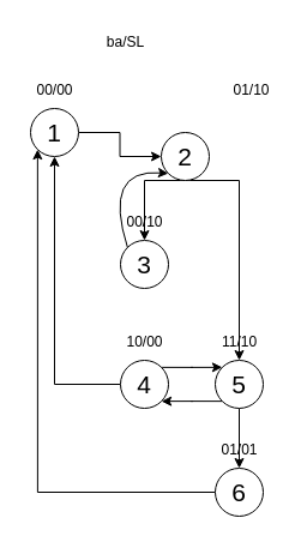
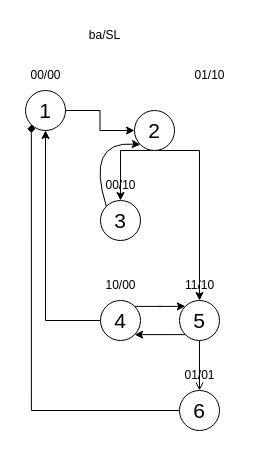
  <mxCell id="0" />
  <mxCell id="1" parent="0" />
  <mxCell id="2" style="edgeStyle=orthogonalEdgeStyle;rounded=0;orthogonalLoop=1;jettySize=auto;html=1;exitX=0.5;exitY=1;exitDx=0;exitDy=0;" edge="1" parent="1" source="8" target="10"><mxGeometry relative="1" as="geometry"><Array as="points"><mxPoint x="154" y="150" /><mxPoint x="120" y="150" /></Array></mxGeometry></mxCell>
  <mxCell id="3" style="edgeStyle=orthogonalEdgeStyle;rounded=0;orthogonalLoop=1;jettySize=auto;html=1;exitX=1;exitY=0.5;exitDx=0;exitDy=0;entryX=0;entryY=0.5;entryDx=0;entryDy=0;" edge="1" parent="1" source="4" target="8"><mxGeometry relative="1" as="geometry" /></mxCell>
  <mxCell id="4" value="&lt;font style=&quot;font-size: 21px;&quot;&gt;1&lt;/font&gt;" style="ellipse;whiteSpace=wrap;html=1;" vertex="1" parent="1"><mxGeometry x="25" y="90" width="40" height="40" as="geometry" /></mxCell>
  <mxCell id="5" value="ba/SL" style="text;html=1;align=center;verticalAlign=middle;resizable=0;points=[];autosize=1;strokeColor=none;fillColor=none;" vertex="1" parent="1"><mxGeometry x="79" y="20" width="50" height="30" as="geometry" /></mxCell>
  <mxCell id="6" value="00/00" style="text;html=1;align=center;verticalAlign=middle;resizable=0;points=[];autosize=1;strokeColor=none;fillColor=none;" vertex="1" parent="1"><mxGeometry x="20" y="60" width="50" height="30" as="geometry" /></mxCell>
  <mxCell id="7" style="edgeStyle=orthogonalEdgeStyle;rounded=0;orthogonalLoop=1;jettySize=auto;html=1;exitX=0.5;exitY=1;exitDx=0;exitDy=0;entryX=0.5;entryY=0;entryDx=0;entryDy=0;" edge="1" parent="1" source="8" target="17"><mxGeometry relative="1" as="geometry"><Array as="points"><mxPoint x="154" y="150" /><mxPoint x="199" y="150" /></Array></mxGeometry></mxCell>
  <mxCell id="8" value="&lt;font style=&quot;font-size: 21px;&quot;&gt;2&lt;/font&gt;" style="ellipse;whiteSpace=wrap;html=1;" vertex="1" parent="1"><mxGeometry x="134" y="110" width="40" height="40" as="geometry" /></mxCell>
  <mxCell id="9" value="01/10" style="text;html=1;align=center;verticalAlign=middle;resizable=0;points=[];autosize=1;strokeColor=none;fillColor=none;" vertex="1" parent="1"><mxGeometry x="184" y="60" width="50" height="30" as="geometry" /></mxCell>
  <mxCell id="10" value="&lt;font style=&quot;font-size: 21px;&quot;&gt;3&lt;/font&gt;" style="ellipse;whiteSpace=wrap;html=1;" vertex="1" parent="1"><mxGeometry x="100" y="200" width="40" height="40" as="geometry" /></mxCell>
  <mxCell id="11" style="edgeStyle=orthogonalEdgeStyle;rounded=0;orthogonalLoop=1;jettySize=auto;html=1;exitX=0;exitY=0.5;exitDx=0;exitDy=0;entryX=0.5;entryY=1;entryDx=0;entryDy=0;" edge="1" parent="1" source="13" target="4"><mxGeometry relative="1" as="geometry" /></mxCell>
  <mxCell id="12" style="edgeStyle=orthogonalEdgeStyle;rounded=0;orthogonalLoop=1;jettySize=auto;html=1;exitX=1;exitY=0;exitDx=0;exitDy=0;entryX=0;entryY=0;entryDx=0;entryDy=0;" edge="1" parent="1" source="13" target="17"><mxGeometry relative="1" as="geometry" /></mxCell>
  <mxCell id="13" value="&lt;font style=&quot;font-size: 21px;&quot;&gt;4&lt;/font&gt;" style="ellipse;whiteSpace=wrap;html=1;" vertex="1" parent="1"><mxGeometry x="100" y="300" width="40" height="40" as="geometry" /></mxCell>
  <mxCell id="14" value="10/00" style="text;html=1;align=center;verticalAlign=middle;resizable=0;points=[];autosize=1;strokeColor=none;fillColor=none;" vertex="1" parent="1"><mxGeometry x="95" y="270" width="50" height="30" as="geometry" /></mxCell>
- <mxCell id="15" style="edgeStyle=orthogonalEdgeStyle;rounded=0;orthogonalLoop=1;jettySize=auto;html=1;exitX=0.5;exitY=1;exitDx=0;exitDy=0;" edge="1" parent="1" source="17" target="20"><mxGeometry relative="1" as="geometry" /></mxCell>
+ <mxCell id="15" style="edgeStyle=orthogonalEdgeStyle;rounded=0;orthogonalLoop=1;jettySize=auto;html=1;exitX=0.5;exitY=1;exitDx=0;exitDy=0;endArrow=open;" edge="1" parent="1" source="17" target="20"><mxGeometry relative="1" as="geometry" /></mxCell>
  <mxCell id="16" style="edgeStyle=orthogonalEdgeStyle;rounded=0;orthogonalLoop=1;jettySize=auto;html=1;exitX=0;exitY=1;exitDx=0;exitDy=0;entryX=1;entryY=1;entryDx=0;entryDy=0;" edge="1" parent="1" source="17" target="13"><mxGeometry relative="1" as="geometry" /></mxCell>
  <mxCell id="17" value="&lt;font style=&quot;font-size: 21px;&quot;&gt;5&lt;/font&gt;" style="ellipse;whiteSpace=wrap;html=1;" vertex="1" parent="1"><mxGeometry x="179" y="300" width="40" height="40" as="geometry" /></mxCell>
  <mxCell id="18" value="11/10" style="text;html=1;align=center;verticalAlign=middle;resizable=0;points=[];autosize=1;strokeColor=none;fillColor=none;" vertex="1" parent="1"><mxGeometry x="174" y="270" width="50" height="30" as="geometry" /></mxCell>
- <mxCell id="19" style="edgeStyle=orthogonalEdgeStyle;rounded=0;orthogonalLoop=1;jettySize=auto;html=1;exitX=0;exitY=0.5;exitDx=0;exitDy=0;entryX=0;entryY=1;entryDx=0;entryDy=0;" edge="1" parent="1" source="20" target="4"><mxGeometry relative="1" as="geometry" /></mxCell>
+ <mxCell id="19" style="edgeStyle=orthogonalEdgeStyle;rounded=0;orthogonalLoop=1;jettySize=auto;html=1;exitX=0;exitY=0.5;exitDx=0;exitDy=0;entryX=0;entryY=1;entryDx=0;entryDy=0;endArrow=diamond;" edge="1" parent="1" source="20" target="4"><mxGeometry relative="1" as="geometry" /></mxCell>
  <mxCell id="20" value="&lt;font style=&quot;font-size: 21px;&quot;&gt;6&lt;/font&gt;" style="ellipse;whiteSpace=wrap;html=1;" vertex="1" parent="1"><mxGeometry x="179" y="390" width="40" height="40" as="geometry" /></mxCell>
  <mxCell id="21" value="01/01" style="text;html=1;align=center;verticalAlign=middle;resizable=0;points=[];autosize=1;strokeColor=none;fillColor=none;" vertex="1" parent="1"><mxGeometry x="174" y="360" width="50" height="30" as="geometry" /></mxCell>
  <mxCell id="22" value="" style="endArrow=classic;html=1;exitX=0;exitY=0;exitDx=0;exitDy=0;entryX=0;entryY=1;entryDx=0;entryDy=0;curved=1;" edge="1" parent="1" source="10" target="8"><mxGeometry width="50" height="50" relative="1" as="geometry"><mxPoint x="115" y="300" as="sourcePoint" /><mxPoint x="165" y="250" as="targetPoint" /><Array as="points"><mxPoint x="85" y="140" /></Array></mxGeometry></mxCell>
  <mxCell id="23" value="00/10" style="text;html=1;align=center;verticalAlign=middle;resizable=0;points=[];autosize=1;strokeColor=none;fillColor=none;" vertex="1" parent="1"><mxGeometry x="95" y="170" width="50" height="30" as="geometry" /></mxCell>
